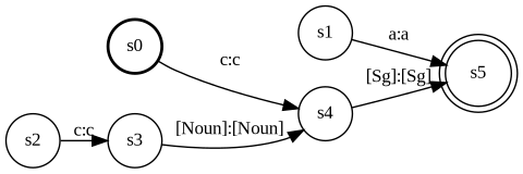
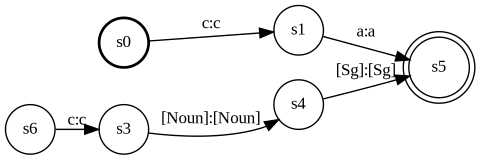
  digraph {
    fontname="Liberation Serif"
    rankdir=LR
    ranksep=.25
    node [fontname="Liberation Serif" fontsize=12 shape=circle style=solid]
    edge [fontname="Liberation Serif" fontsize=12]
    s0 [style=bold]
    s1
    s5 [shape=doublecircle]
-   s2
+   s2 [label=s6]
    s3
    s4
-   s0 -> s4 [label="c:c"]
+   s0 -> s1 [label="c:c"]
    s1 -> s5 [label="a:a"]
    s2 -> s3 [label="c:c"]
    s3 -> s4 [label="[Noun]:[Noun]"]
    s4 -> s5 [label="[Sg]:[Sg]"]
  }
